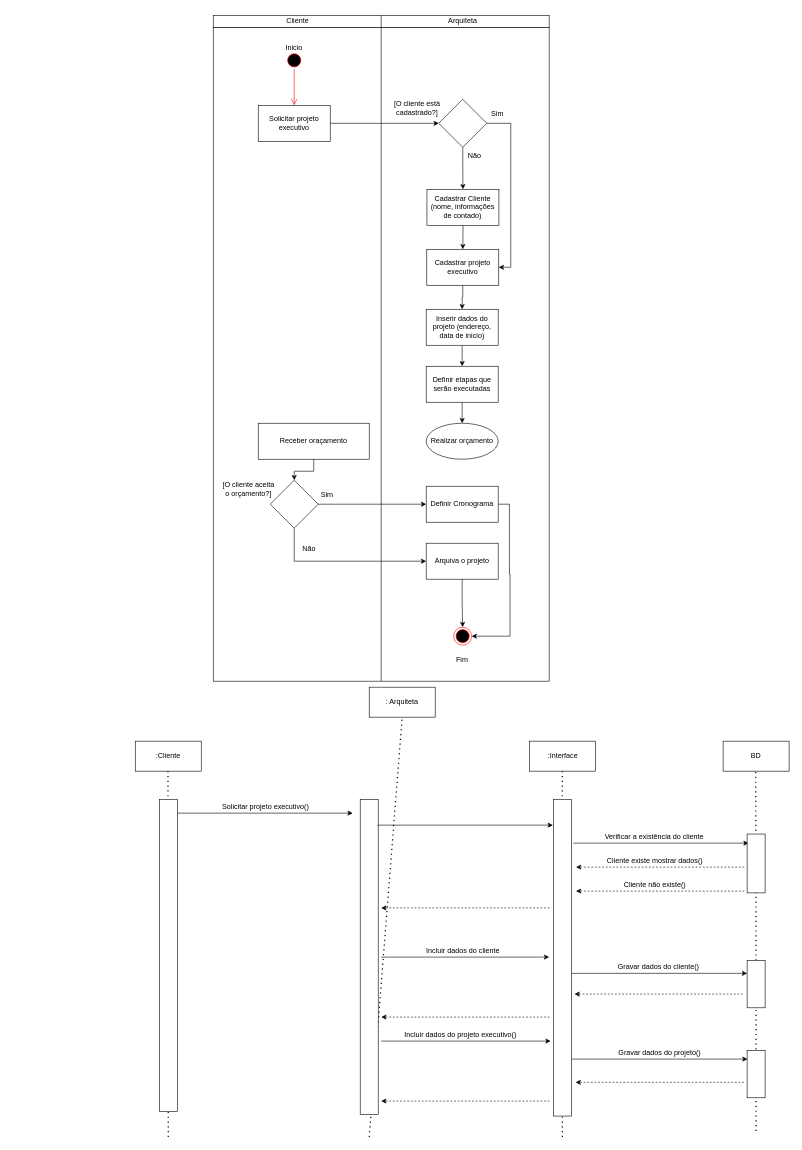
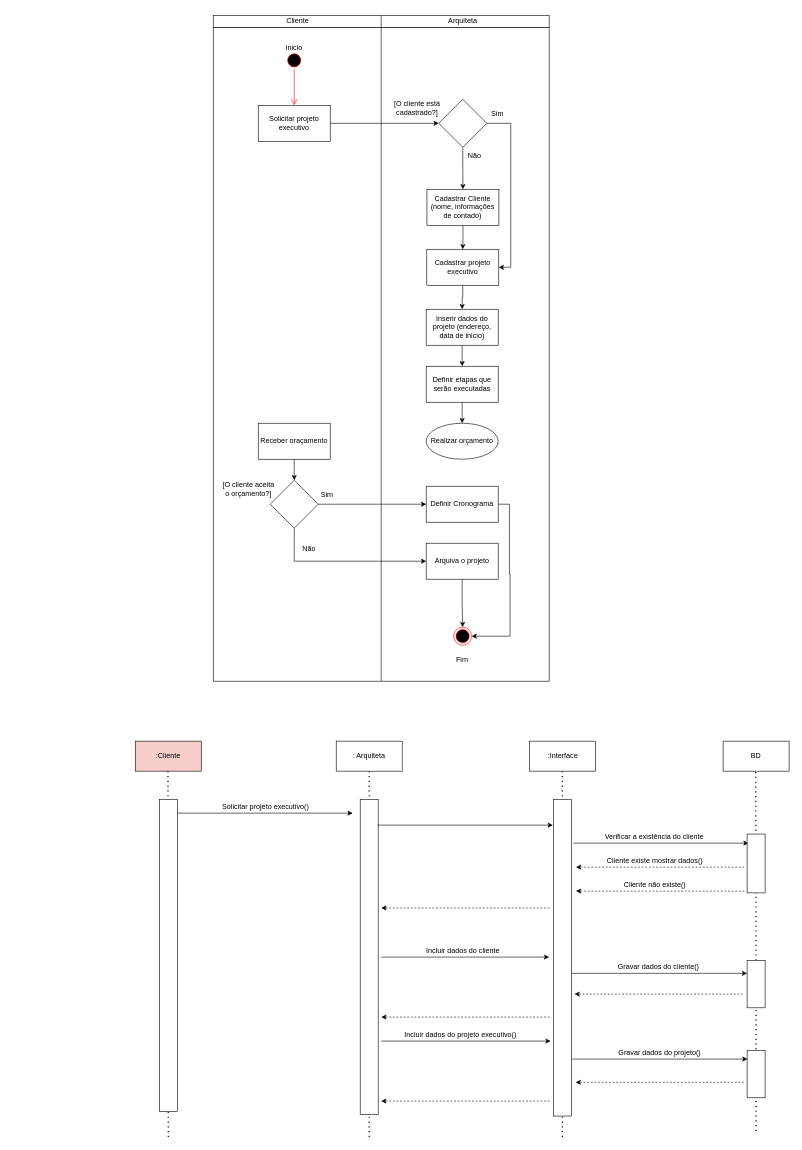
  <mxCell id="0" />
  <mxCell id="1" parent="0" />
  <mxCell id="2" value="" style="rounded=0;whiteSpace=wrap;html=1;" vertex="1" parent="1"><mxGeometry x="355" y="45" width="560" height="1090" as="geometry" /></mxCell>
  <mxCell id="3" value="" style="rounded=0;whiteSpace=wrap;html=1;" vertex="1" parent="1"><mxGeometry x="355" y="25" width="560" height="20" as="geometry" /></mxCell>
  <mxCell id="4" value="" style="endArrow=none;dashed=1;html=1;dashPattern=1 3;strokeWidth=2;rounded=0;entryX=0.5;entryY=1;entryDx=0;entryDy=0;" edge="1" parent="1" source="33"><mxGeometry width="50" height="50" relative="1" as="geometry"><mxPoint x="1259" y="1785" as="sourcePoint" /><mxPoint x="1259.37" y="1285" as="targetPoint" /></mxGeometry></mxCell>
- <mxCell id="5" value=": Arquiteta" style="html=1;whiteSpace=wrap;" vertex="1" parent="1"><mxGeometry x="615" y="1145" width="110" height="50" as="geometry" /></mxCell>
+ <mxCell id="5" value=": Arquiteta" style="html=1;whiteSpace=wrap;" vertex="1" parent="1"><mxGeometry x="560" y="1235" width="110" height="50" as="geometry" /></mxCell>
  <mxCell id="6" value="BD" style="html=1;whiteSpace=wrap;" vertex="1" parent="1"><mxGeometry x="1205" y="1235" width="110" height="50" as="geometry" /></mxCell>
  <mxCell id="7" value="" style="endArrow=none;dashed=1;html=1;dashPattern=1 3;strokeWidth=2;rounded=0;entryX=0.5;entryY=1;entryDx=0;entryDy=0;" edge="1" parent="1" target="5"><mxGeometry width="50" height="50" relative="1" as="geometry"><mxPoint x="615" y="1895" as="sourcePoint" /><mxPoint x="635" y="1345" as="targetPoint" /></mxGeometry></mxCell>
  <mxCell id="8" value="" style="rounded=0;whiteSpace=wrap;html=1;rotation=90;" vertex="1" parent="1"><mxGeometry x="352.56" y="1579.93" width="524.86" height="30" as="geometry" /></mxCell>
  <mxCell id="9" value=":Interface" style="html=1;whiteSpace=wrap;" vertex="1" parent="1"><mxGeometry x="882.5" y="1235" width="110" height="50" as="geometry" /></mxCell>
  <mxCell id="10" value="" style="endArrow=classic;html=1;rounded=0;" edge="1" parent="1"><mxGeometry width="50" height="50" relative="1" as="geometry"><mxPoint x="628.75" y="1375" as="sourcePoint" /><mxPoint x="921.25" y="1375" as="targetPoint" /></mxGeometry></mxCell>
  <mxCell id="11" value="" style="endArrow=classic;dashed=1;html=1;rounded=0;labelBackgroundColor=default;strokeColor=default;align=center;verticalAlign=middle;fontFamily=Helvetica;fontSize=11;fontColor=default;" edge="1" parent="1"><mxGeometry width="50" height="50" relative="1" as="geometry"><mxPoint x="1240.26" y="1445" as="sourcePoint" /><mxPoint x="959.76" y="1445" as="targetPoint" /></mxGeometry></mxCell>
- <mxCell id="12" value=":Cliente" style="html=1;whiteSpace=wrap;" vertex="1" parent="1"><mxGeometry x="225" y="1235" width="110" height="50" as="geometry" /></mxCell>
+ <mxCell id="12" value=":Cliente" style="html=1;whiteSpace=wrap;fillColor=#f8cecc;" vertex="1" parent="1"><mxGeometry x="225" y="1235" width="110" height="50" as="geometry" /></mxCell>
  <mxCell id="13" value="" style="endArrow=none;dashed=1;html=1;dashPattern=1 3;strokeWidth=2;rounded=0;entryX=0.5;entryY=1;entryDx=0;entryDy=0;" edge="1" parent="1"><mxGeometry width="50" height="50" relative="1" as="geometry"><mxPoint x="280" y="1895" as="sourcePoint" /><mxPoint x="279.53" y="1285" as="targetPoint" /></mxGeometry></mxCell>
  <mxCell id="14" value="" style="endArrow=classic;html=1;rounded=0;" edge="1" parent="1"><mxGeometry width="50" height="50" relative="1" as="geometry"><mxPoint x="295" y="1355" as="sourcePoint" /><mxPoint x="587.5" y="1355" as="targetPoint" /></mxGeometry></mxCell>
  <mxCell id="15" value="Solicitar projeto executivo()" style="text;html=1;strokeColor=none;fillColor=none;align=center;verticalAlign=middle;whiteSpace=wrap;rounded=0;" vertex="1" parent="1"><mxGeometry x="345" y="1335" width="195" height="20" as="geometry" /></mxCell>
  <mxCell id="16" value="" style="endArrow=classic;html=1;rounded=0;" edge="1" parent="1"><mxGeometry width="50" height="50" relative="1" as="geometry"><mxPoint x="955" y="1405" as="sourcePoint" /><mxPoint x="1247.5" y="1405" as="targetPoint" /></mxGeometry></mxCell>
  <mxCell id="17" value="Verificar a existência do cliente " style="text;html=1;strokeColor=none;fillColor=none;align=center;verticalAlign=middle;whiteSpace=wrap;rounded=0;" vertex="1" parent="1"><mxGeometry x="992.5" y="1385" width="195" height="20" as="geometry" /></mxCell>
  <mxCell id="18" value="" style="endArrow=none;dashed=1;html=1;dashPattern=1 3;strokeWidth=2;rounded=0;entryX=0.5;entryY=1;entryDx=0;entryDy=0;" edge="1" parent="1"><mxGeometry width="50" height="50" relative="1" as="geometry"><mxPoint x="937" y="1895" as="sourcePoint" /><mxPoint x="936.88" y="1285" as="targetPoint" /></mxGeometry></mxCell>
  <mxCell id="19" value="" style="rounded=0;whiteSpace=wrap;html=1;rotation=90;" vertex="1" parent="1"><mxGeometry x="1210.95" y="1423.9" width="98.12" height="30" as="geometry" /></mxCell>
  <mxCell id="20" value="" style="rounded=0;whiteSpace=wrap;html=1;rotation=90;" vertex="1" parent="1"><mxGeometry x="673.75" y="1581.25" width="527.5" height="30" as="geometry" /></mxCell>
  <mxCell id="21" value="Cliente existe mostrar dados()" style="text;html=1;strokeColor=none;fillColor=none;align=center;verticalAlign=middle;whiteSpace=wrap;rounded=0;" vertex="1" parent="1"><mxGeometry x="995" y="1423.9" width="192.5" height="20" as="geometry" /></mxCell>
  <mxCell id="22" value="" style="endArrow=classic;html=1;rounded=0;" edge="1" parent="1"><mxGeometry width="50" height="50" relative="1" as="geometry"><mxPoint x="952.51" y="1622.12" as="sourcePoint" /><mxPoint x="1245.01" y="1622.12" as="targetPoint" /></mxGeometry></mxCell>
  <mxCell id="23" value="Gravar dados do cliente()" style="text;html=1;strokeColor=none;fillColor=none;align=center;verticalAlign=middle;whiteSpace=wrap;rounded=0;" vertex="1" parent="1"><mxGeometry x="1000.01" y="1602.12" width="195" height="20" as="geometry" /></mxCell>
  <mxCell id="24" value="" style="endArrow=classic;dashed=1;html=1;rounded=0;labelBackgroundColor=default;strokeColor=default;align=center;verticalAlign=middle;fontFamily=Helvetica;fontSize=11;fontColor=default;" edge="1" parent="1"><mxGeometry width="50" height="50" relative="1" as="geometry"><mxPoint x="1240.26" y="1485" as="sourcePoint" /><mxPoint x="959.76" y="1485" as="targetPoint" /></mxGeometry></mxCell>
  <mxCell id="25" value="Cliente não existe()" style="text;html=1;strokeColor=none;fillColor=none;align=center;verticalAlign=middle;whiteSpace=wrap;rounded=0;" vertex="1" parent="1"><mxGeometry x="995" y="1465" width="192.5" height="20" as="geometry" /></mxCell>
  <mxCell id="26" value="" style="endArrow=classic;dashed=1;html=1;rounded=0;labelBackgroundColor=default;strokeColor=default;align=center;verticalAlign=middle;fontFamily=Helvetica;fontSize=11;fontColor=default;" edge="1" parent="1"><mxGeometry width="50" height="50" relative="1" as="geometry"><mxPoint x="1237.76" y="1656.64" as="sourcePoint" /><mxPoint x="957.26" y="1656.64" as="targetPoint" /></mxGeometry></mxCell>
  <mxCell id="27" value="" style="endArrow=classic;html=1;rounded=0;" edge="1" parent="1"><mxGeometry width="50" height="50" relative="1" as="geometry"><mxPoint x="953.15" y="1765" as="sourcePoint" /><mxPoint x="1245.65" y="1765" as="targetPoint" /></mxGeometry></mxCell>
  <mxCell id="28" value="Gravar dados do projeto()" style="text;html=1;strokeColor=none;fillColor=none;align=center;verticalAlign=middle;whiteSpace=wrap;rounded=0;" vertex="1" parent="1"><mxGeometry x="1001.9" y="1745" width="195" height="20" as="geometry" /></mxCell>
  <mxCell id="29" value="" style="endArrow=classic;dashed=1;html=1;rounded=0;labelBackgroundColor=default;strokeColor=default;align=center;verticalAlign=middle;fontFamily=Helvetica;fontSize=11;fontColor=default;" edge="1" parent="1"><mxGeometry width="50" height="50" relative="1" as="geometry"><mxPoint x="1239.65" y="1803.75" as="sourcePoint" /><mxPoint x="959.15" y="1803.75" as="targetPoint" /></mxGeometry></mxCell>
  <mxCell id="30" value="" style="rounded=0;whiteSpace=wrap;html=1;rotation=90;" vertex="1" parent="1"><mxGeometry x="20.3" y="1577.35" width="519.7" height="30" as="geometry" /></mxCell>
  <mxCell id="31" value="" style="endArrow=classic;dashed=1;html=1;rounded=0;labelBackgroundColor=default;strokeColor=default;align=center;verticalAlign=middle;fontFamily=Helvetica;fontSize=11;fontColor=default;" edge="1" parent="1"><mxGeometry width="50" height="50" relative="1" as="geometry"><mxPoint x="915.5" y="1513" as="sourcePoint" /><mxPoint x="635" y="1513" as="targetPoint" /></mxGeometry></mxCell>
  <mxCell id="32" value="" style="endArrow=none;dashed=1;html=1;dashPattern=1 3;strokeWidth=2;rounded=0;entryX=1;entryY=0.5;entryDx=0;entryDy=0;" edge="1" parent="1" target="33"><mxGeometry width="50" height="50" relative="1" as="geometry"><mxPoint x="1260" y="1885" as="sourcePoint" /><mxPoint x="1259.37" y="1285" as="targetPoint" /></mxGeometry></mxCell>
  <mxCell id="33" value="" style="rounded=0;whiteSpace=wrap;html=1;rotation=90;" vertex="1" parent="1"><mxGeometry x="1220.48" y="1625" width="79.06" height="30" as="geometry" /></mxCell>
  <mxCell id="34" value="" style="endArrow=classic;html=1;rounded=0;" edge="1" parent="1"><mxGeometry width="50" height="50" relative="1" as="geometry"><mxPoint x="635" y="1595" as="sourcePoint" /><mxPoint x="915" y="1595" as="targetPoint" /></mxGeometry></mxCell>
  <mxCell id="35" value="Incluir dados do cliente" style="text;html=1;strokeColor=none;fillColor=none;align=center;verticalAlign=middle;whiteSpace=wrap;rounded=0;" vertex="1" parent="1"><mxGeometry x="673.75" y="1574.21" width="195" height="20" as="geometry" /></mxCell>
  <mxCell id="36" value="" style="endArrow=classic;dashed=1;html=1;rounded=0;labelBackgroundColor=default;strokeColor=default;align=center;verticalAlign=middle;fontFamily=Helvetica;fontSize=11;fontColor=default;" edge="1" parent="1"><mxGeometry width="50" height="50" relative="1" as="geometry"><mxPoint x="915.5" y="1695" as="sourcePoint" /><mxPoint x="635" y="1695" as="targetPoint" /></mxGeometry></mxCell>
  <mxCell id="37" value="" style="endArrow=classic;html=1;rounded=0;" edge="1" parent="1"><mxGeometry width="50" height="50" relative="1" as="geometry"><mxPoint x="635" y="1735" as="sourcePoint" /><mxPoint x="917.5" y="1735" as="targetPoint" /></mxGeometry></mxCell>
  <mxCell id="38" value="Incluir dados do projeto executivo()" style="text;html=1;strokeColor=none;fillColor=none;align=center;verticalAlign=middle;whiteSpace=wrap;rounded=0;" vertex="1" parent="1"><mxGeometry x="670" y="1715" width="195" height="20" as="geometry" /></mxCell>
  <mxCell id="39" value="" style="endArrow=classic;dashed=1;html=1;rounded=0;labelBackgroundColor=default;strokeColor=default;align=center;verticalAlign=middle;fontFamily=Helvetica;fontSize=11;fontColor=default;" edge="1" parent="1"><mxGeometry width="50" height="50" relative="1" as="geometry"><mxPoint x="915.5" y="1835" as="sourcePoint" /><mxPoint x="635" y="1835" as="targetPoint" /></mxGeometry></mxCell>
  <mxCell id="40" value="" style="rounded=0;whiteSpace=wrap;html=1;rotation=90;" vertex="1" parent="1"><mxGeometry x="1220.48" y="1775" width="79.06" height="30" as="geometry" /></mxCell>
  <mxCell id="41" value="" style="ellipse;html=1;shape=startState;fillColor=#000000;strokeColor=#ff0000;" vertex="1" parent="1"><mxGeometry x="475" y="85" width="30" height="30" as="geometry" /></mxCell>
  <mxCell id="42" value="" style="edgeStyle=orthogonalEdgeStyle;html=1;verticalAlign=bottom;endArrow=open;endSize=8;strokeColor=#ff0000;rounded=0;" edge="1" source="41" parent="1"><mxGeometry relative="1" as="geometry"><mxPoint x="490" y="175" as="targetPoint" /></mxGeometry></mxCell>
  <mxCell id="43" style="edgeStyle=orthogonalEdgeStyle;rounded=0;orthogonalLoop=1;jettySize=auto;html=1;entryX=0;entryY=0.5;entryDx=0;entryDy=0;" edge="1" parent="1" source="44" target="47"><mxGeometry relative="1" as="geometry" /></mxCell>
  <mxCell id="44" value="Solicitar projeto executivo" style="rounded=0;whiteSpace=wrap;html=1;" vertex="1" parent="1"><mxGeometry x="430" y="175" width="120" height="60" as="geometry" /></mxCell>
  <mxCell id="45" style="edgeStyle=orthogonalEdgeStyle;rounded=0;orthogonalLoop=1;jettySize=auto;html=1;entryX=0.5;entryY=0;entryDx=0;entryDy=0;" edge="1" parent="1" source="47" target="50"><mxGeometry relative="1" as="geometry" /></mxCell>
  <mxCell id="46" style="edgeStyle=orthogonalEdgeStyle;rounded=0;orthogonalLoop=1;jettySize=auto;html=1;entryX=1;entryY=0.5;entryDx=0;entryDy=0;" edge="1" parent="1" source="47" target="52"><mxGeometry relative="1" as="geometry"><Array as="points"><mxPoint x="851" y="205" /><mxPoint x="851" y="445" /></Array></mxGeometry></mxCell>
  <mxCell id="47" value="" style="rhombus;whiteSpace=wrap;html=1;" vertex="1" parent="1"><mxGeometry x="731" y="165" width="80" height="80" as="geometry" /></mxCell>
  <mxCell id="48" value="[O cliente está cadastrado?]" style="text;html=1;strokeColor=none;fillColor=none;align=center;verticalAlign=middle;whiteSpace=wrap;rounded=0;" vertex="1" parent="1"><mxGeometry x="655" y="165" width="80" height="30" as="geometry" /></mxCell>
  <mxCell id="49" style="edgeStyle=orthogonalEdgeStyle;rounded=0;orthogonalLoop=1;jettySize=auto;html=1;entryX=0.5;entryY=0;entryDx=0;entryDy=0;" edge="1" parent="1" source="50" target="52"><mxGeometry relative="1" as="geometry" /></mxCell>
  <mxCell id="50" value="Cadastrar Cliente (nome, informações de contado)" style="rounded=0;whiteSpace=wrap;html=1;" vertex="1" parent="1"><mxGeometry x="711.25" y="315" width="120" height="60" as="geometry" /></mxCell>
  <mxCell id="51" style="edgeStyle=orthogonalEdgeStyle;rounded=0;orthogonalLoop=1;jettySize=auto;html=1;entryX=0.5;entryY=0;entryDx=0;entryDy=0;" edge="1" parent="1" source="52" target="56"><mxGeometry relative="1" as="geometry" /></mxCell>
  <mxCell id="52" value="Cadastrar projeto executivo" style="rounded=0;whiteSpace=wrap;html=1;" vertex="1" parent="1"><mxGeometry x="711" y="415" width="120" height="60" as="geometry" /></mxCell>
  <mxCell id="53" value="Não" style="text;html=1;strokeColor=none;fillColor=none;align=center;verticalAlign=middle;whiteSpace=wrap;rounded=0;" vertex="1" parent="1"><mxGeometry x="751" y="245" width="80" height="30" as="geometry" /></mxCell>
  <mxCell id="54" value="Sim" style="text;html=1;strokeColor=none;fillColor=none;align=center;verticalAlign=middle;whiteSpace=wrap;rounded=0;" vertex="1" parent="1"><mxGeometry x="788.75" y="175" width="80" height="30" as="geometry" /></mxCell>
  <mxCell id="55" style="edgeStyle=orthogonalEdgeStyle;rounded=0;orthogonalLoop=1;jettySize=auto;html=1;exitX=0.5;exitY=1;exitDx=0;exitDy=0;entryX=0.5;entryY=0;entryDx=0;entryDy=0;" edge="1" parent="1" source="56" target="58"><mxGeometry relative="1" as="geometry" /></mxCell>
  <mxCell id="56" value="Inserir dados do projeto (endereço, data de inicio)" style="rounded=0;whiteSpace=wrap;html=1;" vertex="1" parent="1"><mxGeometry x="710" y="515" width="120" height="60" as="geometry" /></mxCell>
  <mxCell id="57" style="edgeStyle=orthogonalEdgeStyle;rounded=0;orthogonalLoop=1;jettySize=auto;html=1;exitX=0.5;exitY=1;exitDx=0;exitDy=0;entryX=0.5;entryY=0;entryDx=0;entryDy=0;" edge="1" parent="1" source="58" target="59"><mxGeometry relative="1" as="geometry" /></mxCell>
  <mxCell id="58" value="Definir etapas que serão executadas" style="rounded=0;whiteSpace=wrap;html=1;" vertex="1" parent="1"><mxGeometry x="710" y="610" width="120" height="60" as="geometry" /></mxCell>
  <mxCell id="59" value="Realizar orçamento" style="ellipse;whiteSpace=wrap;html=1;" vertex="1" parent="1"><mxGeometry x="710" y="705" width="120" height="60" as="geometry" /></mxCell>
- <mxCell id="60" value="Receber oraçamento" style="rounded=0;whiteSpace=wrap;html=1;" vertex="1" parent="1"><mxGeometry x="430" y="705" width="185" height="60" as="geometry" /></mxCell>
+ <mxCell id="60" value="Receber oraçamento" style="rounded=0;whiteSpace=wrap;html=1;" vertex="1" parent="1"><mxGeometry x="430" y="705" width="120" height="60" as="geometry" /></mxCell>
  <mxCell id="61" style="edgeStyle=orthogonalEdgeStyle;rounded=0;orthogonalLoop=1;jettySize=auto;html=1;entryX=0;entryY=0.5;entryDx=0;entryDy=0;" edge="1" parent="1" source="62" target="68"><mxGeometry relative="1" as="geometry"><Array as="points"><mxPoint x="489.75" y="935" /></Array></mxGeometry></mxCell>
  <mxCell id="62" value="" style="rhombus;whiteSpace=wrap;html=1;" vertex="1" parent="1"><mxGeometry x="450" y="800" width="80" height="80" as="geometry" /></mxCell>
  <mxCell id="63" style="edgeStyle=orthogonalEdgeStyle;rounded=0;orthogonalLoop=1;jettySize=auto;html=1;exitX=0.5;exitY=1;exitDx=0;exitDy=0;entryX=0.5;entryY=0;entryDx=0;entryDy=0;" edge="1" parent="1" source="60" target="62"><mxGeometry relative="1" as="geometry" /></mxCell>
  <mxCell id="64" value="[O cliente aceita o orçamento?]" style="text;html=1;strokeColor=none;fillColor=none;align=center;verticalAlign=middle;whiteSpace=wrap;rounded=0;" vertex="1" parent="1"><mxGeometry x="368.75" y="800" width="90" height="30" as="geometry" /></mxCell>
  <mxCell id="65" style="edgeStyle=orthogonalEdgeStyle;rounded=0;orthogonalLoop=1;jettySize=auto;html=1;entryX=1;entryY=0.5;entryDx=0;entryDy=0;" edge="1" parent="1" source="66" target="72"><mxGeometry relative="1" as="geometry"><Array as="points"><mxPoint x="848.75" y="840" /><mxPoint x="848.75" y="957" /><mxPoint x="849.75" y="1060" /></Array></mxGeometry></mxCell>
  <mxCell id="66" value="Definir Cronograma" style="rounded=0;whiteSpace=wrap;html=1;" vertex="1" parent="1"><mxGeometry x="710" y="810" width="120" height="60" as="geometry" /></mxCell>
  <mxCell id="67" style="edgeStyle=orthogonalEdgeStyle;rounded=0;orthogonalLoop=1;jettySize=auto;html=1;entryX=0.5;entryY=0;entryDx=0;entryDy=0;" edge="1" parent="1" source="68" target="72"><mxGeometry relative="1" as="geometry" /></mxCell>
  <mxCell id="68" value="Arquiva o projeto" style="rounded=0;whiteSpace=wrap;html=1;" vertex="1" parent="1"><mxGeometry x="710" y="905" width="120" height="60" as="geometry" /></mxCell>
  <mxCell id="69" value="" style="edgeStyle=orthogonalEdgeStyle;rounded=0;orthogonalLoop=1;jettySize=auto;html=1;exitX=1;exitY=0.5;exitDx=0;exitDy=0;entryX=0;entryY=0.5;entryDx=0;entryDy=0;" edge="1" parent="1" source="62" target="66"><mxGeometry relative="1" as="geometry"><mxPoint x="529.75" y="840" as="sourcePoint" /><mxPoint x="578.74" y="825" as="targetPoint" /></mxGeometry></mxCell>
  <mxCell id="70" value="Não" style="text;html=1;strokeColor=none;fillColor=none;align=center;verticalAlign=middle;whiteSpace=wrap;rounded=0;" vertex="1" parent="1"><mxGeometry x="475" y="900" width="80" height="30" as="geometry" /></mxCell>
  <mxCell id="71" value="Sim" style="text;html=1;strokeColor=none;fillColor=none;align=center;verticalAlign=middle;whiteSpace=wrap;rounded=0;" vertex="1" parent="1"><mxGeometry x="505" y="810" width="80" height="30" as="geometry" /></mxCell>
  <mxCell id="72" value="" style="ellipse;html=1;shape=endState;fillColor=#000000;strokeColor=#ff0000;" vertex="1" parent="1"><mxGeometry x="755.75" y="1045" width="30" height="30" as="geometry" /></mxCell>
  <mxCell id="73" value="Fim" style="text;html=1;strokeColor=none;fillColor=none;align=center;verticalAlign=middle;whiteSpace=wrap;rounded=0;" vertex="1" parent="1"><mxGeometry x="730" y="1085" width="80" height="30" as="geometry" /></mxCell>
  <mxCell id="74" value="Inicio" style="text;html=1;strokeColor=none;fillColor=none;align=center;verticalAlign=middle;whiteSpace=wrap;rounded=0;" vertex="1" parent="1"><mxGeometry x="450" y="65" width="80" height="30" as="geometry" /></mxCell>
  <mxCell id="75" value="" style="endArrow=none;html=1;rounded=0;" edge="1" parent="1"><mxGeometry width="50" height="50" relative="1" as="geometry"><mxPoint x="635" y="1135" as="sourcePoint" /><mxPoint x="635" y="25" as="targetPoint" /></mxGeometry></mxCell>
  <mxCell id="76" value="Cliente" style="text;html=1;strokeColor=none;fillColor=none;align=center;verticalAlign=middle;whiteSpace=wrap;rounded=0;" vertex="1" parent="1"><mxGeometry x="466.25" y="20" width="60" height="30" as="geometry" /></mxCell>
  <mxCell id="77" value="Arquiteta" style="text;html=1;strokeColor=none;fillColor=none;align=center;verticalAlign=middle;whiteSpace=wrap;rounded=0;" vertex="1" parent="1"><mxGeometry x="741.25" y="20" width="60" height="30" as="geometry" /></mxCell>
